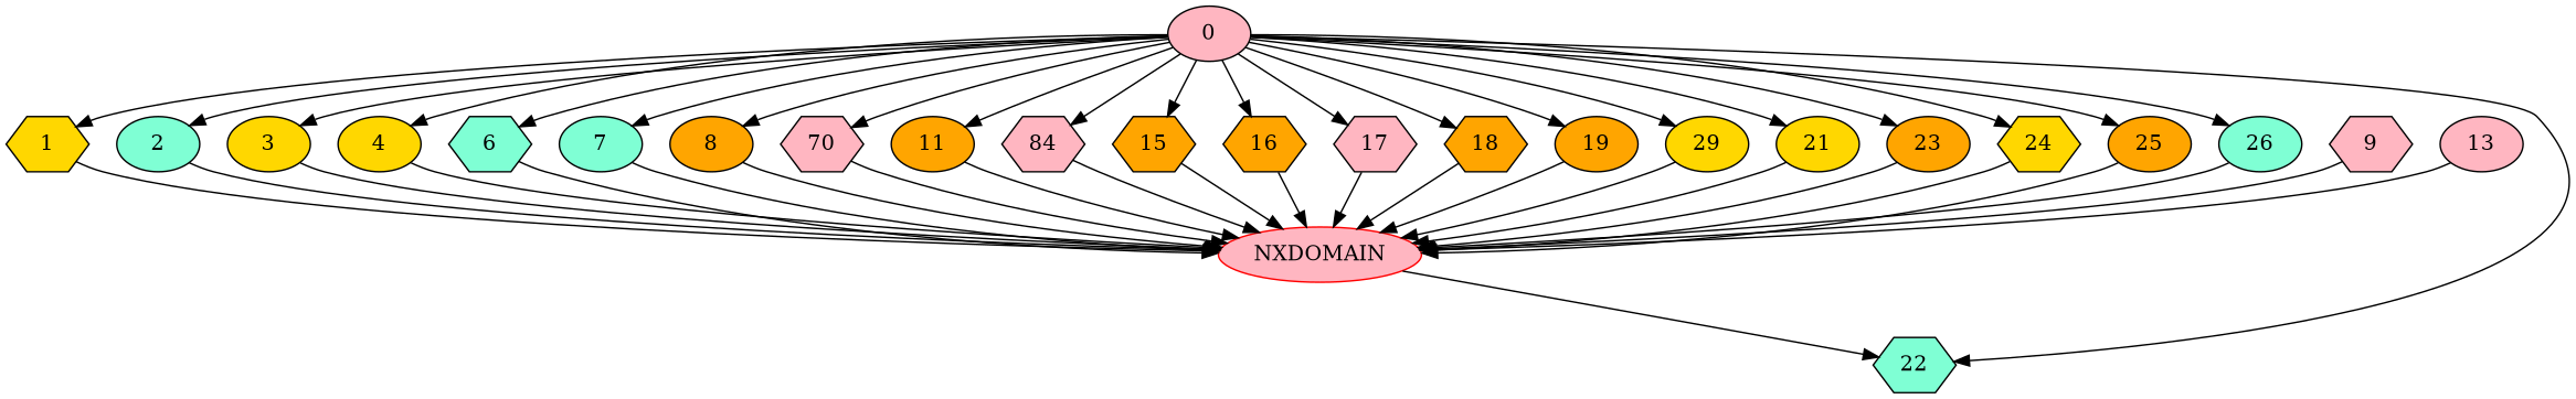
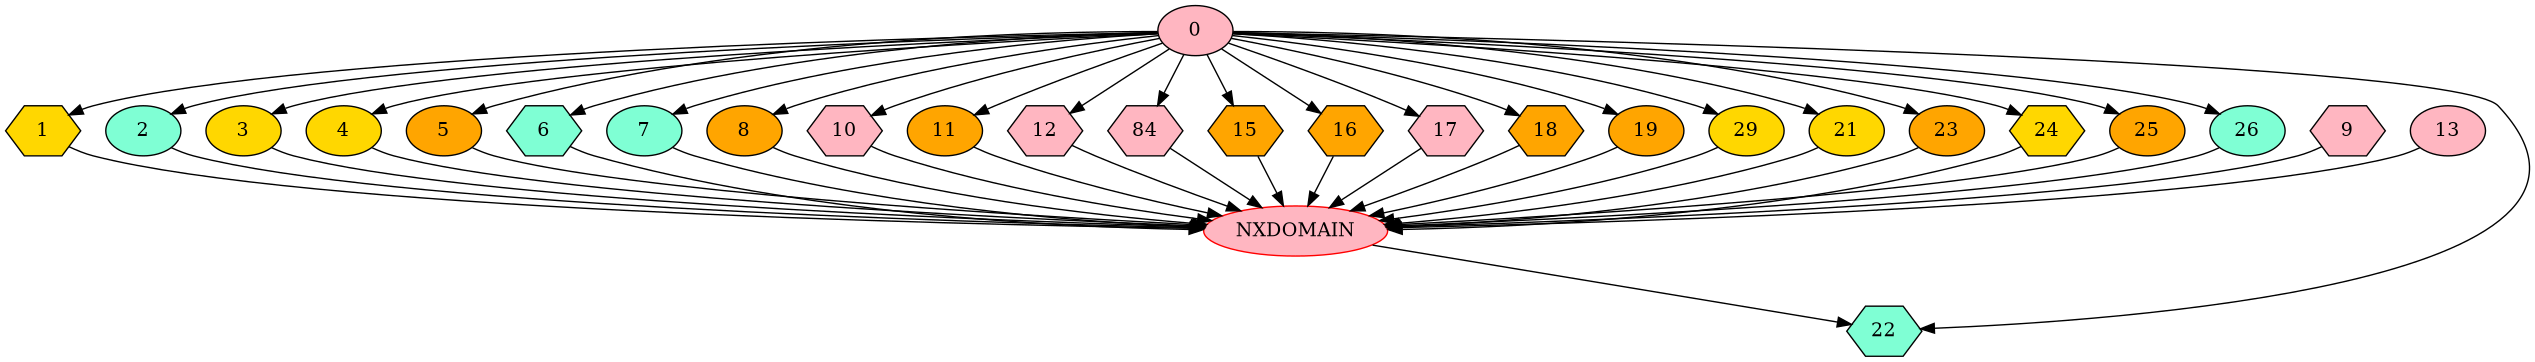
  digraph {
    node [fillcolor=orange shape=ellipse style=filled]
    0 [fillcolor=lightpink]
    1 [fillcolor=gold shape=hexagon]
    2 [fillcolor=aquamarine]
    3 [fillcolor=gold]
    4 [fillcolor=gold]
+   5
    6 [fillcolor=aquamarine shape=hexagon]
    7 [fillcolor=aquamarine]
    8
-   10 [fillcolor=lightpink shape=hexagon label=70]
+   10 [fillcolor=lightpink shape=hexagon]
    11
+   12 [fillcolor=lightpink shape=hexagon]
    n13 [fillcolor=lightpink label=84 shape=hexagon]
    15 [shape=hexagon]
    16 [shape=hexagon]
    17 [fillcolor=lightpink shape=hexagon]
    18 [shape=hexagon]
    19
    n19 [fillcolor=gold label=29]
    21 [fillcolor=gold]
    22 [fillcolor=aquamarine shape=hexagon]
    23
    24 [fillcolor=gold shape=hexagon]
    25
    26 [fillcolor=aquamarine]
    NXDOMAIN [color=red fillcolor=lightpink]
    9 [fillcolor=lightpink shape=hexagon]
    13 [fillcolor=lightpink]
    0 -> 1
    0 -> 2
    0 -> 3
    0 -> 4
+   0 -> 5
    0 -> 6
    0 -> 7
    0 -> 8
    0 -> 10
    0 -> 11
+   0 -> 12
    0 -> n13
    0 -> 15
    0 -> 16
    0 -> 17
    0 -> 18
    0 -> 19
    0 -> n19
    0 -> 21
    0 -> 22
    0 -> 23
    0 -> 24
    0 -> 25
    0 -> 26
    1 -> NXDOMAIN
    2 -> NXDOMAIN
    3 -> NXDOMAIN
    4 -> NXDOMAIN
+   5 -> NXDOMAIN
    6 -> NXDOMAIN
    7 -> NXDOMAIN
    8 -> NXDOMAIN
    10 -> NXDOMAIN
    11 -> NXDOMAIN
+   12 -> NXDOMAIN
    n13 -> NXDOMAIN
    15 -> NXDOMAIN
    16 -> NXDOMAIN
    17 -> NXDOMAIN
    18 -> NXDOMAIN
    19 -> NXDOMAIN
    n19 -> NXDOMAIN
    21 -> NXDOMAIN
    23 -> NXDOMAIN
    24 -> NXDOMAIN
    25 -> NXDOMAIN
    26 -> NXDOMAIN
    NXDOMAIN -> 22
    9 -> NXDOMAIN
    13 -> NXDOMAIN
  }
